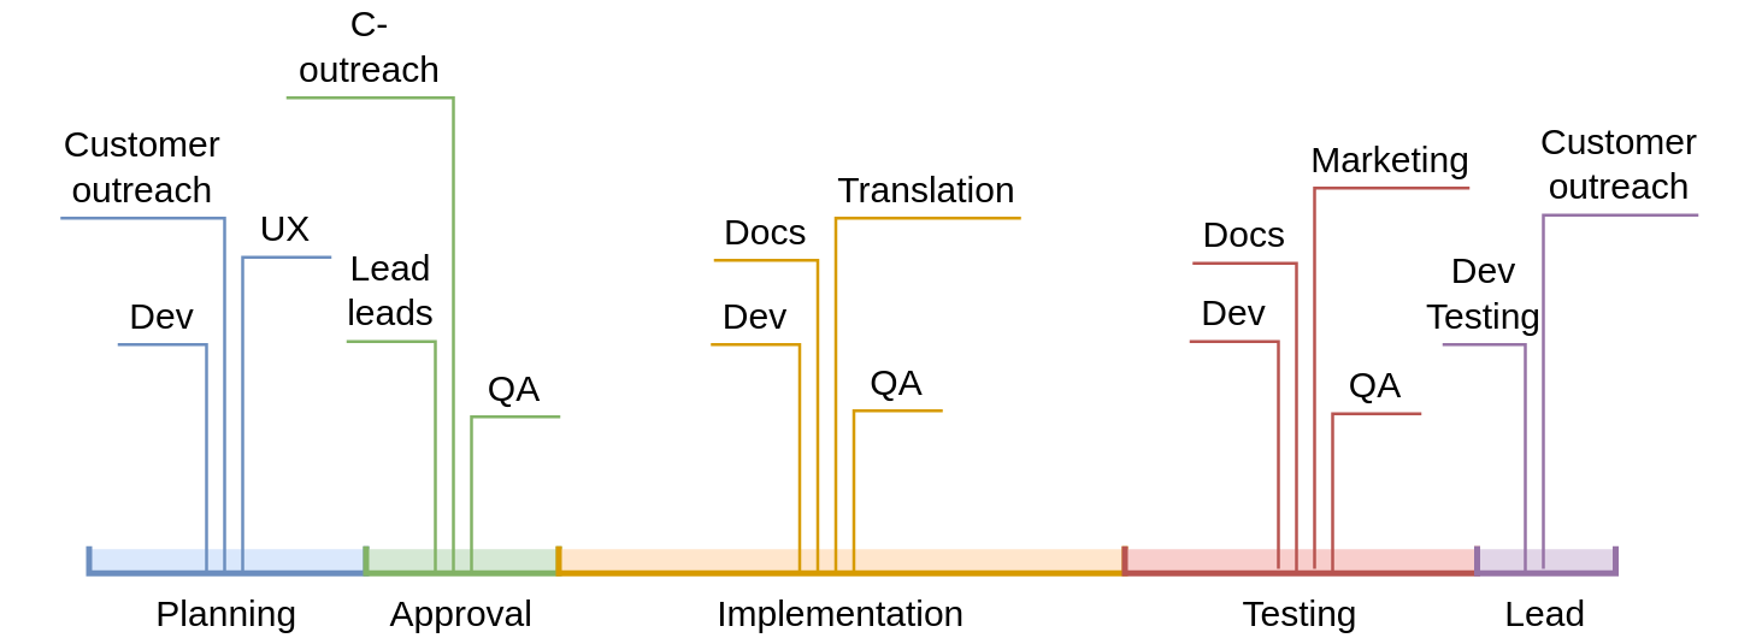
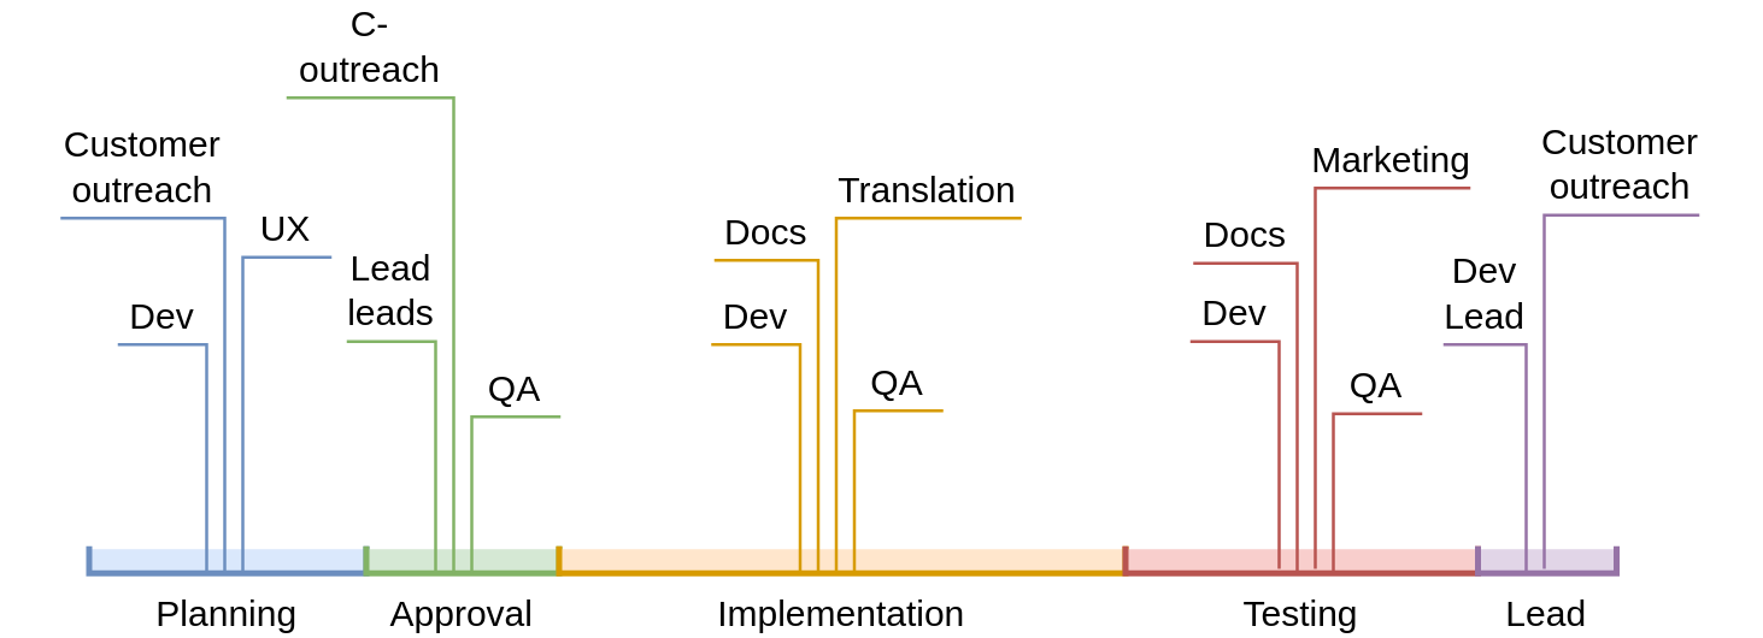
  <mxCell id="0" />
  <mxCell id="1" parent="0" />
  <mxCell id="2" value="Planning" style="shape=partialRectangle;whiteSpace=wrap;html=1;bottom=1;right=1;left=1;top=0;fillColor=#dae8fc;routingCenterX=-0.5;shadow=0;dashed=0;labelBackgroundColor=default;strokeColor=#6c8ebf;strokeWidth=2;fontFamily=Helvetica;fontSize=12;labelPosition=center;verticalLabelPosition=bottom;align=center;verticalAlign=top;" parent="1" vertex="1"><mxGeometry x="29" y="170" width="92" height="8" as="geometry" /></mxCell>
  <mxCell id="3" value="Approval" style="shape=partialRectangle;whiteSpace=wrap;html=1;bottom=1;right=1;left=1;top=0;fillColor=#d5e8d4;routingCenterX=-0.5;shadow=0;dashed=0;labelBackgroundColor=default;strokeColor=#82b366;strokeWidth=2;fontFamily=Helvetica;fontSize=12;labelPosition=center;verticalLabelPosition=bottom;align=center;verticalAlign=top;" parent="1" vertex="1"><mxGeometry x="121" y="170" width="64" height="8" as="geometry" /></mxCell>
  <mxCell id="4" value="Implementation" style="shape=partialRectangle;whiteSpace=wrap;html=1;bottom=1;right=1;left=1;top=0;fillColor=#ffe6cc;routingCenterX=-0.5;shadow=0;dashed=0;labelBackgroundColor=default;strokeColor=#d79b00;strokeWidth=2;fontFamily=Helvetica;fontSize=12;labelPosition=center;verticalLabelPosition=bottom;align=center;verticalAlign=top;" parent="1" vertex="1"><mxGeometry x="185" y="170" width="188" height="8" as="geometry" /></mxCell>
  <mxCell id="5" value="Testing" style="shape=partialRectangle;whiteSpace=wrap;html=1;bottom=1;right=1;left=1;top=0;fillColor=#f8cecc;routingCenterX=-0.5;shadow=0;dashed=0;labelBackgroundColor=default;strokeColor=#b85450;strokeWidth=2;fontFamily=Helvetica;fontSize=12;verticalAlign=top;labelPosition=center;verticalLabelPosition=bottom;align=center;" parent="1" vertex="1"><mxGeometry x="373" y="170" width="117" height="8" as="geometry" /></mxCell>
  <mxCell id="6" value="Lead" style="shape=partialRectangle;whiteSpace=wrap;html=1;bottom=1;right=1;left=1;top=0;fillColor=#e1d5e7;routingCenterX=-0.5;shadow=0;dashed=0;labelBackgroundColor=default;strokeColor=#9673a6;strokeWidth=2;fontFamily=Helvetica;fontSize=12;labelPosition=center;verticalLabelPosition=bottom;align=center;verticalAlign=top;" parent="1" vertex="1"><mxGeometry x="490" y="170" width="46" height="8" as="geometry" /></mxCell>
  <mxCell id="7" value="Customer outreach" style="shape=partialRectangle;whiteSpace=wrap;html=1;bottom=0;right=0;fillColor=none;direction=south;labelPosition=center;verticalLabelPosition=top;align=center;verticalAlign=bottom;strokeColor=#6c8ebf;" parent="1" vertex="1"><mxGeometry x="20" y="60" width="54" height="117" as="geometry" /></mxCell>
  <mxCell id="8" value="C-outreach" style="shape=partialRectangle;whiteSpace=wrap;html=1;bottom=0;right=0;fillColor=none;direction=south;labelPosition=center;verticalLabelPosition=top;align=center;verticalAlign=bottom;strokeColor=#82b366;flipH=0;" parent="1" vertex="1"><mxGeometry x="95" y="20" width="55" height="158" as="geometry" /></mxCell>
  <mxCell id="9" value="UX" style="shape=partialRectangle;whiteSpace=wrap;html=1;bottom=0;right=0;fillColor=none;direction=south;labelPosition=center;verticalLabelPosition=top;align=center;verticalAlign=bottom;strokeColor=#6c8ebf;flipH=1;" parent="1" vertex="1"><mxGeometry x="80" y="73" width="29" height="104" as="geometry" /></mxCell>
  <mxCell id="10" value="Dev " style="shape=partialRectangle;whiteSpace=wrap;html=1;bottom=0;right=0;fillColor=none;direction=south;labelPosition=center;verticalLabelPosition=top;align=center;verticalAlign=bottom;strokeColor=#6c8ebf;flipH=0;" parent="1" vertex="1"><mxGeometry x="39" y="102" width="29" height="75" as="geometry" /></mxCell>
  <mxCell id="11" value="Lead leads" style="shape=partialRectangle;whiteSpace=wrap;html=1;bottom=0;right=0;fillColor=none;direction=south;labelPosition=center;verticalLabelPosition=top;align=center;verticalAlign=bottom;strokeColor=#82b366;flipH=0;" parent="1" vertex="1"><mxGeometry x="115" y="101" width="29" height="76" as="geometry" /></mxCell>
  <mxCell id="12" value="QA" style="shape=partialRectangle;whiteSpace=wrap;html=1;bottom=0;right=0;fillColor=none;direction=south;labelPosition=center;verticalLabelPosition=top;align=center;verticalAlign=bottom;strokeColor=#82b366;flipH=1;" parent="1" vertex="1"><mxGeometry x="156" y="126" width="29" height="52" as="geometry" /></mxCell>
  <mxCell id="13" value="Docs" style="shape=partialRectangle;whiteSpace=wrap;html=1;bottom=0;right=0;fillColor=none;direction=south;labelPosition=center;verticalLabelPosition=top;align=center;verticalAlign=bottom;strokeColor=#d79b00;flipH=0;" parent="1" vertex="1"><mxGeometry x="237" y="74" width="34" height="103" as="geometry" /></mxCell>
  <mxCell id="14" value="Marketing" style="shape=partialRectangle;whiteSpace=wrap;html=1;bottom=0;right=0;fillColor=none;direction=south;labelPosition=center;verticalLabelPosition=top;align=center;verticalAlign=bottom;strokeColor=#b85450;flipH=1;" parent="1" vertex="1"><mxGeometry x="436" y="50" width="51" height="126" as="geometry" /></mxCell>
  <mxCell id="15" value="Translation" style="shape=partialRectangle;whiteSpace=wrap;html=1;bottom=0;right=0;fillColor=none;direction=south;labelPosition=center;verticalLabelPosition=top;align=center;verticalAlign=bottom;strokeColor=#d79b00;flipH=1;" parent="1" vertex="1"><mxGeometry x="277" y="60" width="61" height="117" as="geometry" /></mxCell>
  <mxCell id="16" value="Dev " style="shape=partialRectangle;whiteSpace=wrap;html=1;bottom=0;right=0;fillColor=none;direction=south;labelPosition=center;verticalLabelPosition=top;align=center;verticalAlign=bottom;strokeColor=#d79b00;flipH=0;" parent="1" vertex="1"><mxGeometry x="236" y="102" width="29" height="75" as="geometry" /></mxCell>
  <mxCell id="17" value="QA" style="shape=partialRectangle;whiteSpace=wrap;html=1;bottom=0;right=0;fillColor=none;direction=south;labelPosition=center;verticalLabelPosition=top;align=center;verticalAlign=bottom;strokeColor=#d79b00;flipH=1;" parent="1" vertex="1"><mxGeometry x="283" y="124" width="29" height="53" as="geometry" /></mxCell>
  <mxCell id="18" value="QA" style="shape=partialRectangle;whiteSpace=wrap;html=1;bottom=0;right=0;fillColor=none;direction=south;labelPosition=center;verticalLabelPosition=top;align=center;verticalAlign=bottom;strokeColor=#b85450;flipH=1;" parent="1" vertex="1"><mxGeometry x="442" y="125" width="29" height="53" as="geometry" /></mxCell>
  <mxCell id="19" value="Docs" style="shape=partialRectangle;whiteSpace=wrap;html=1;bottom=0;right=0;fillColor=none;direction=south;labelPosition=center;verticalLabelPosition=top;align=center;verticalAlign=bottom;strokeColor=#b85450;flipH=0;" parent="1" vertex="1"><mxGeometry x="396" y="75" width="34" height="103" as="geometry" /></mxCell>
  <mxCell id="20" value="Dev " style="shape=partialRectangle;whiteSpace=wrap;html=1;bottom=0;right=0;fillColor=none;direction=south;labelPosition=center;verticalLabelPosition=top;align=center;verticalAlign=bottom;strokeColor=#b85450;flipH=0;" parent="1" vertex="1"><mxGeometry x="395" y="101" width="29" height="75" as="geometry" /></mxCell>
- <mxCell id="21" value="Dev Testing" style="shape=partialRectangle;whiteSpace=wrap;html=1;bottom=0;right=0;fillColor=none;direction=south;labelPosition=center;verticalLabelPosition=top;align=center;verticalAlign=bottom;strokeColor=#9673a6;flipH=0;" parent="1" vertex="1"><mxGeometry x="479" y="102" width="27" height="75" as="geometry" /></mxCell>
+ <mxCell id="21" value="Dev Lead" style="shape=partialRectangle;whiteSpace=wrap;html=1;bottom=0;right=0;fillColor=none;direction=south;labelPosition=center;verticalLabelPosition=top;align=center;verticalAlign=bottom;strokeColor=#9673a6;flipH=0;" parent="1" vertex="1"><mxGeometry x="479" y="102" width="27" height="75" as="geometry" /></mxCell>
  <mxCell id="22" value="Customer outreach" style="shape=partialRectangle;whiteSpace=wrap;html=1;bottom=0;right=0;fillColor=none;direction=south;labelPosition=center;verticalLabelPosition=top;align=center;verticalAlign=bottom;strokeColor=#9673a6;flipH=1;" parent="1" vertex="1"><mxGeometry x="512" y="59" width="51" height="117" as="geometry" /></mxCell>
